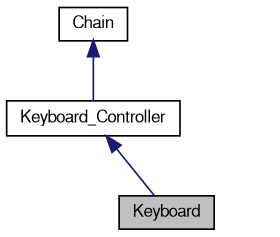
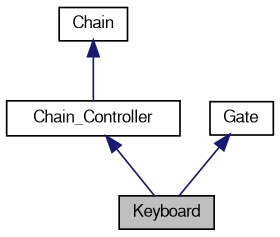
  digraph {
    node [color=black fontname=FreeSans fontsize=10 shape=record]
    edge [color=midnightblue dir=back fontname=FreeSans fontsize=10 labelfontname=FreeSans labelfontsize=10 style=solid]
    n1 [fillcolor=grey75 fontcolor=black height=0.2 label=Keyboard style=filled width=0.4]
-   n2 [height=0.2 label=Keyboard_Controller width=0.4]
+   n2 [height=0.2 label=Chain_Controller width=0.4]
+   n3 [height=0.2 label=Gate width=0.4]
    n4 [height=0.2 label=Chain width=0.4]
    n2 -> n1
+   n3 -> n1
    n4 -> n2
  }
